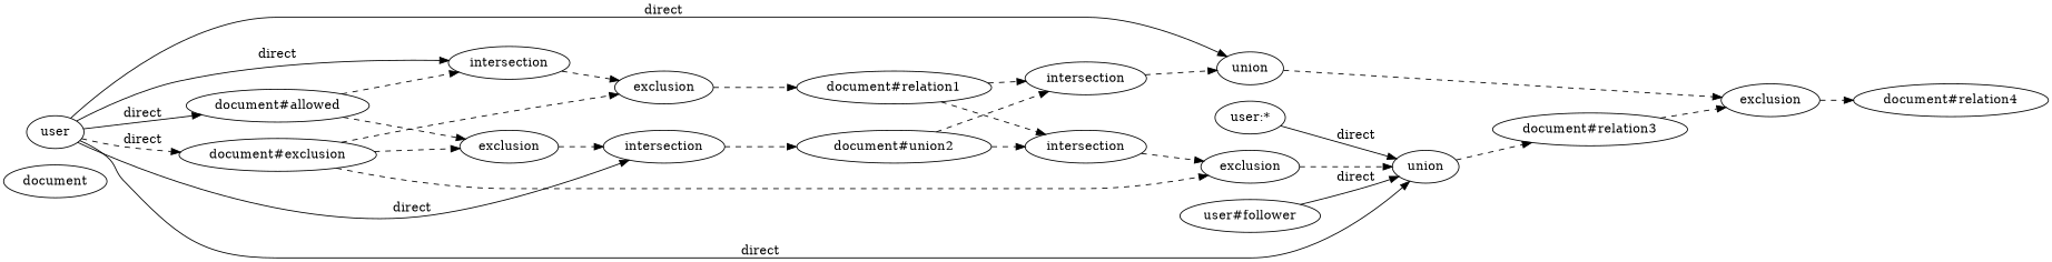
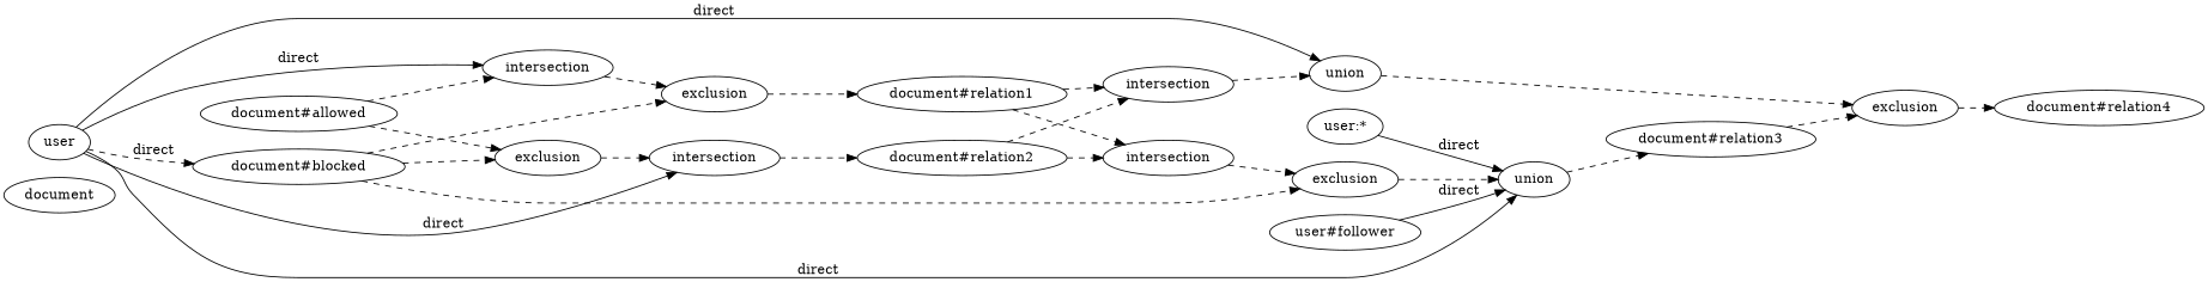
  digraph {
    rankdir=LR
    edge [style=dashed]
    n1 [label=document]
    n2 [label="document#allowed"]
    n3 [label=intersection]
    n4 [label=exclusion]
    n5 [label=exclusion]
    n6 [label=intersection]
    n7 [label=user]
-   n8 [label="document#exclusion"]
+   n8 [label="document#blocked"]
    n9 [label=union]
    n10 [label=union]
    n11 [label=exclusion]
-   n12 [label="document#union2"]
+   n12 [label="document#relation2"]
    n13 [label="document#relation3"]
    n14 [label=exclusion]
    n15 [label="document#relation1"]
    n16 [label=intersection]
    n17 [label=intersection]
    n18 [label="document#relation4"]
    n19 [label="user:*"]
    n20 [label="user#follower"]
    n2 -> n3
    n2 -> n4
    n3 -> n5
    n4 -> n6
    n5 -> n15
    n6 -> n12
-   n7 -> n2 [label=direct style=""]
    n7 -> n3 [label=direct style=""]
    n7 -> n6 [label=direct style=""]
    n7 -> n8 [label=direct]
    n7 -> n9 [label=direct style=""]
    n7 -> n10 [label=direct style=""]
    n8 -> n4
    n8 -> n5
    n8 -> n11
    n9 -> n13
    n10 -> n14
    n11 -> n9
    n12 -> n16
    n12 -> n17
    n13 -> n14
    n14 -> n18
    n15 -> n16
    n15 -> n17
    n16 -> n11
    n17 -> n10
    n19 -> n9 [label=direct style=""]
    n20 -> n9 [label=direct style=""]
  }
